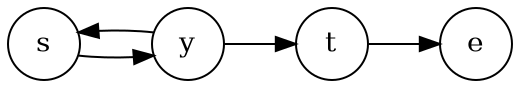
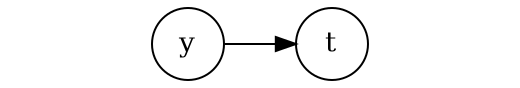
  digraph {
    rankdir=LR
    node [color=black shape=circle]
-   s
    y
    t
-   e
-   s -> y
-   y -> s
    y -> t
-   t -> e
  }
